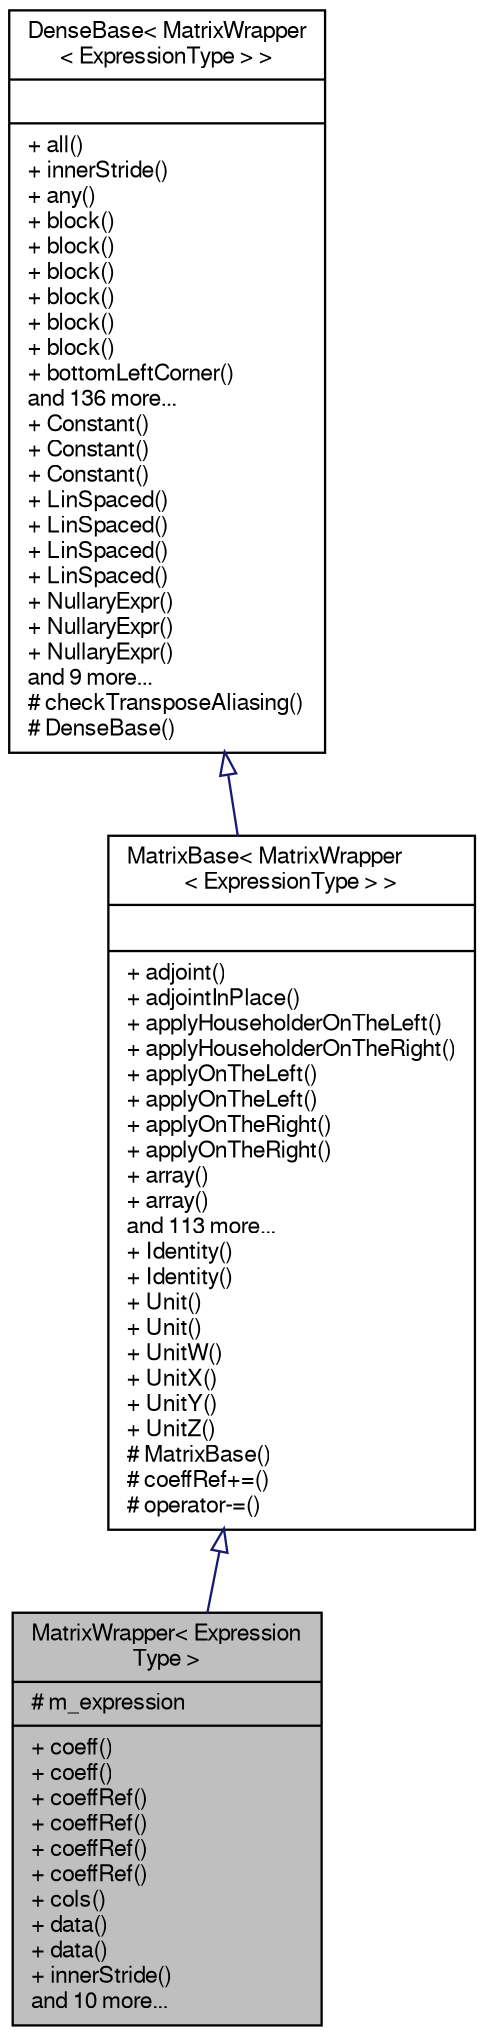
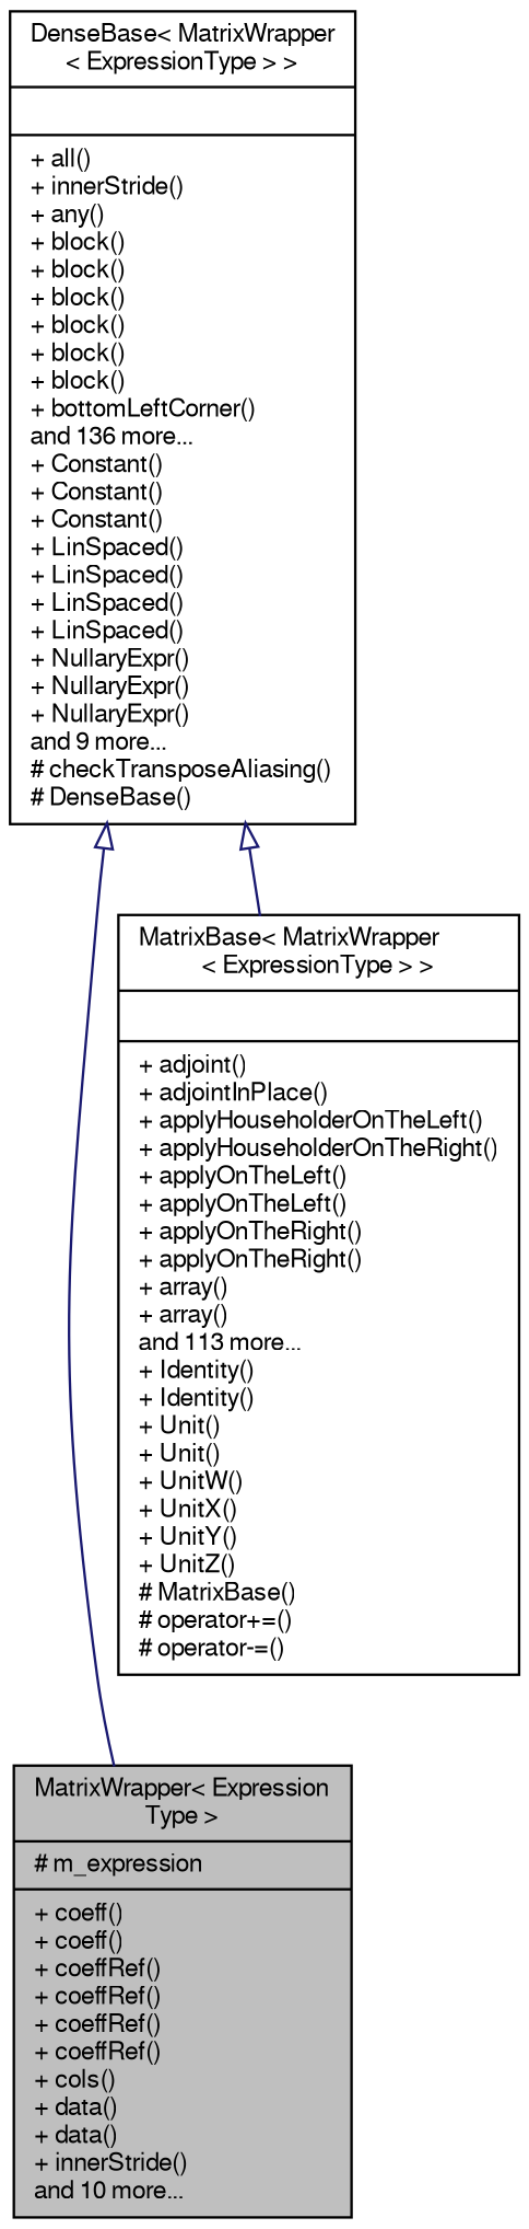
  digraph {
    node [color=black fillcolor=white fontname=FreeSans fontsize=10 shape=record style=filled]
    edge [arrowtail=onormal color=midnightblue dir=back fontname=FreeSans fontsize=10 labelfontname=FreeSans labelfontsize=10 style=solid]
    n1 [fillcolor=grey75 fontcolor=black height=0.2 label="{MatrixWrapper\< Expression\lType \>\n|# m_expression\l|+ coeff()\l+ coeff()\l+ coeffRef()\l+ coeffRef()\l+ coeffRef()\l+ coeffRef()\l+ cols()\l+ data()\l+ data()\l+ innerStride()\land 10 more...\l}" width=0.4]
-   n2 [height=0.2 label="{MatrixBase\< MatrixWrapper\l\< ExpressionType \> \>\n||+ adjoint()\l+ adjointInPlace()\l+ applyHouseholderOnTheLeft()\l+ applyHouseholderOnTheRight()\l+ applyOnTheLeft()\l+ applyOnTheLeft()\l+ applyOnTheRight()\l+ applyOnTheRight()\l+ array()\l+ array()\land 113 more...\l+ Identity()\l+ Identity()\l+ Unit()\l+ Unit()\l+ UnitW()\l+ UnitX()\l+ UnitY()\l+ UnitZ()\l# MatrixBase()\l# coeffRef+=()\l# operator-=()\l}" width=0.4]
+   n2 [height=0.2 label="{MatrixBase\< MatrixWrapper\l\< ExpressionType \> \>\n||+ adjoint()\l+ adjointInPlace()\l+ applyHouseholderOnTheLeft()\l+ applyHouseholderOnTheRight()\l+ applyOnTheLeft()\l+ applyOnTheLeft()\l+ applyOnTheRight()\l+ applyOnTheRight()\l+ array()\l+ array()\land 113 more...\l+ Identity()\l+ Identity()\l+ Unit()\l+ Unit()\l+ UnitW()\l+ UnitX()\l+ UnitY()\l+ UnitZ()\l# MatrixBase()\l# operator+=()\l# operator-=()\l}" width=0.4]
    n3 [height=0.2 label="{DenseBase\< MatrixWrapper\l\< ExpressionType \> \>\n||+ all()\l+ innerStride()\l+ any()\l+ block()\l+ block()\l+ block()\l+ block()\l+ block()\l+ block()\l+ bottomLeftCorner()\land 136 more...\l+ Constant()\l+ Constant()\l+ Constant()\l+ LinSpaced()\l+ LinSpaced()\l+ LinSpaced()\l+ LinSpaced()\l+ NullaryExpr()\l+ NullaryExpr()\l+ NullaryExpr()\land 9 more...\l# checkTransposeAliasing()\l# DenseBase()\l}" width=0.4]
-   n2 -> n1
+   n3 -> n1
    n3 -> n2
  }
